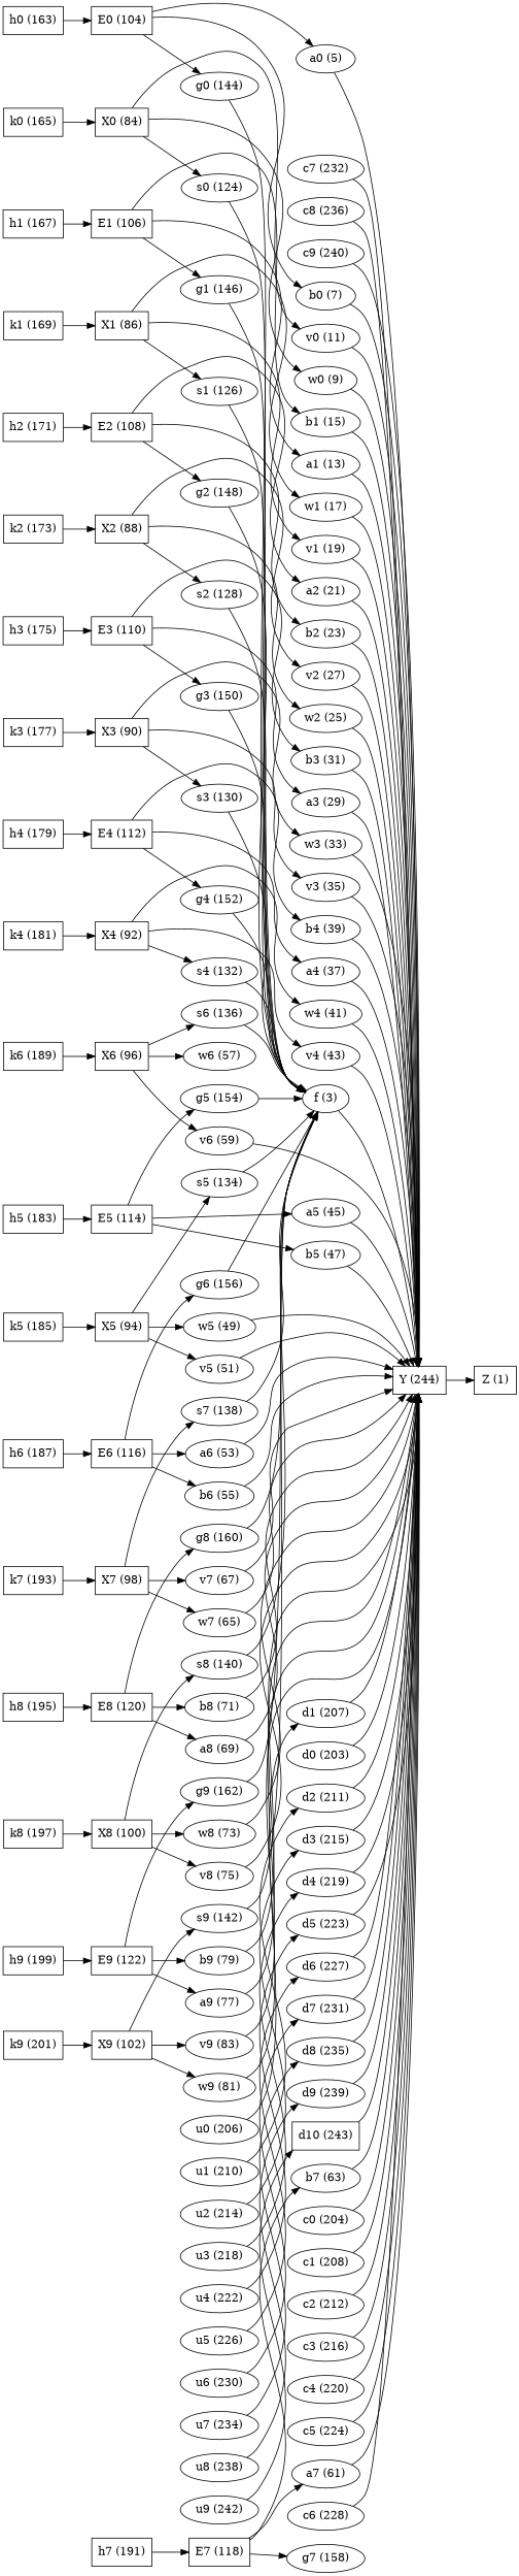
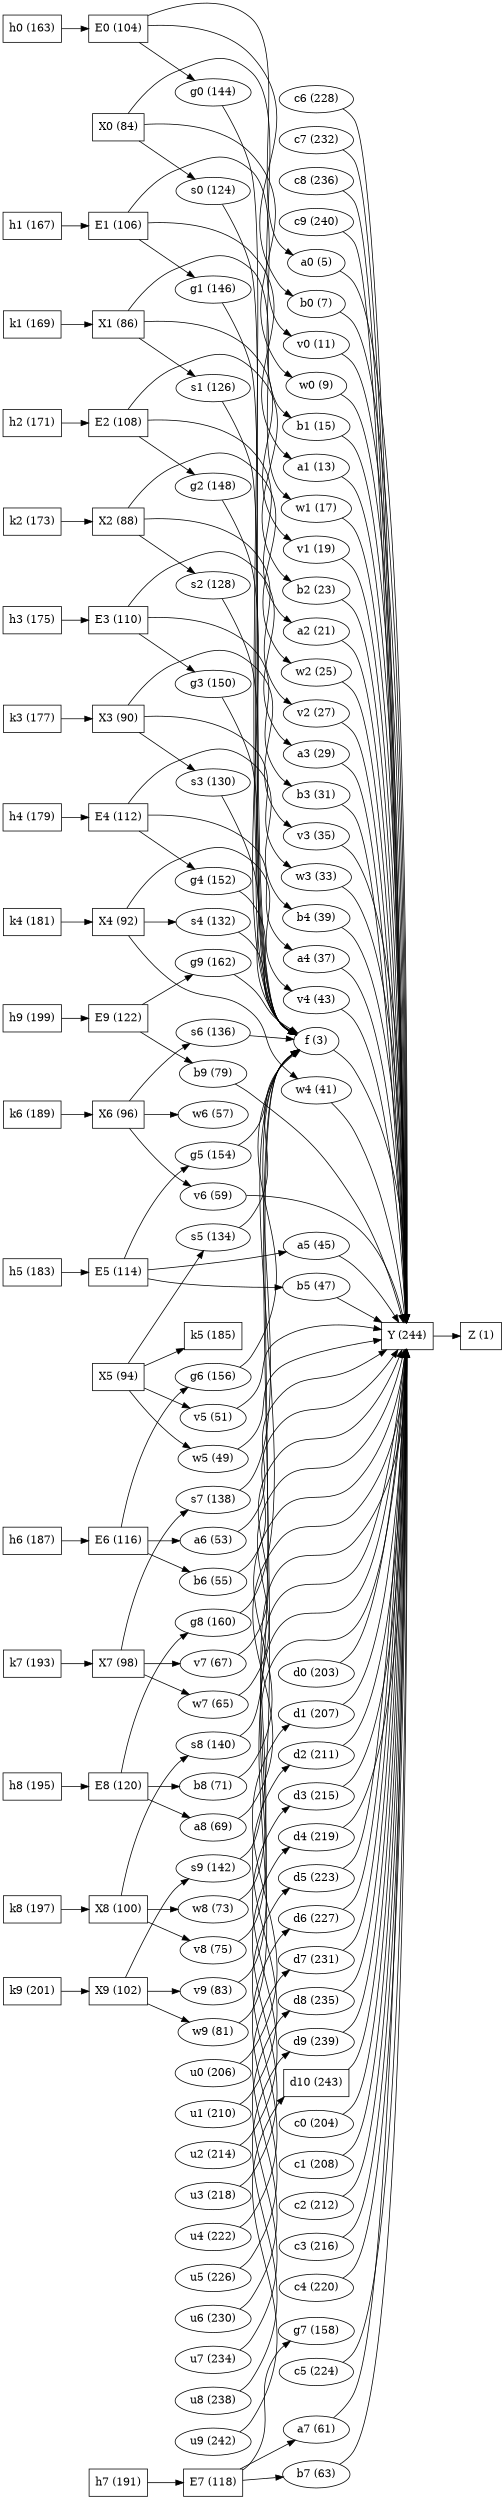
  digraph {
    rankdir=LR
    node [color=black]
    Z [label="\N (1)" shape=polygon]
    Y [label="\N (244)" shape=polygon]
    f [label="\N (3)"]
    d0 [label="\N (203)"]
    d1 [label="\N (207)"]
    d2 [label="\N (211)"]
    d3 [label="\N (215)"]
    d4 [label="\N (219)"]
    d5 [label="\N (223)"]
    d6 [label="\N (227)"]
    d7 [label="\N (231)"]
    d8 [label="\N (235)"]
    d9 [label="\N (239)"]
    d10 [label="\N (243)" shape=polygon]
    E0 [label="\N (104)" shape=polygon]
    a0 [label="\N (5)"]
    b0 [label="\N (7)"]
    g0 [label="\N (144)"]
    X0 [label="\N (84)" shape=polygon]
    w0 [label="\N (9)"]
    v0 [label="\N (11)"]
    s0 [label="\N (124)"]
    h0 [label="\N (163)" shape=polygon]
-   k0 [label="\N (165)" shape=polygon]
    c0 [label="\N (204)"]
    u0 [label="\N (206)"]
    E1 [label="\N (106)" shape=polygon]
    a1 [label="\N (13)"]
    b1 [label="\N (15)"]
    g1 [label="\N (146)"]
    X1 [label="\N (86)" shape=polygon]
    w1 [label="\N (17)"]
    v1 [label="\N (19)"]
    s1 [label="\N (126)"]
    h1 [label="\N (167)" shape=polygon]
    k1 [label="\N (169)" shape=polygon]
    c1 [label="\N (208)"]
    u1 [label="\N (210)"]
    E2 [label="\N (108)" shape=polygon]
    a2 [label="\N (21)"]
    b2 [label="\N (23)"]
    g2 [label="\N (148)"]
    X2 [label="\N (88)" shape=polygon]
    w2 [label="\N (25)"]
    v2 [label="\N (27)"]
    s2 [label="\N (128)"]
    h2 [label="\N (171)" shape=polygon]
    k2 [label="\N (173)" shape=polygon]
    c2 [label="\N (212)"]
    u2 [label="\N (214)"]
    E3 [label="\N (110)" shape=polygon]
    a3 [label="\N (29)"]
    b3 [label="\N (31)"]
    g3 [label="\N (150)"]
    X3 [label="\N (90)" shape=polygon]
    w3 [label="\N (33)"]
    v3 [label="\N (35)"]
    s3 [label="\N (130)"]
    h3 [label="\N (175)" shape=polygon]
    k3 [label="\N (177)" shape=polygon]
    c3 [label="\N (216)"]
    u3 [label="\N (218)"]
    E4 [label="\N (112)" shape=polygon]
    a4 [label="\N (37)"]
    b4 [label="\N (39)"]
    g4 [label="\N (152)"]
    X4 [label="\N (92)" shape=polygon]
    w4 [label="\N (41)"]
    v4 [label="\N (43)"]
    s4 [label="\N (132)"]
    h4 [label="\N (179)" shape=polygon]
    k4 [label="\N (181)" shape=polygon]
    c4 [label="\N (220)"]
    u4 [label="\N (222)"]
    E5 [label="\N (114)" shape=polygon]
    a5 [label="\N (45)"]
    b5 [label="\N (47)"]
    g5 [label="\N (154)"]
    X5 [label="\N (94)" shape=polygon]
    w5 [label="\N (49)"]
    v5 [label="\N (51)"]
    s5 [label="\N (134)"]
    h5 [label="\N (183)" shape=polygon]
    k5 [label="\N (185)" shape=polygon]
    c5 [label="\N (224)"]
    u5 [label="\N (226)"]
    E6 [label="\N (116)" shape=polygon]
    a6 [label="\N (53)"]
    b6 [label="\N (55)"]
    g6 [label="\N (156)"]
    X6 [label="\N (96)" shape=polygon]
    w6 [label="\N (57)"]
    v6 [label="\N (59)"]
    s6 [label="\N (136)"]
    h6 [label="\N (187)" shape=polygon]
    k6 [label="\N (189)" shape=polygon]
    c6 [label="\N (228)"]
    u6 [label="\N (230)"]
    E7 [label="\N (118)" shape=polygon]
    a7 [label="\N (61)"]
    b7 [label="\N (63)"]
    g7 [label="\N (158)"]
    X7 [label="\N (98)" shape=polygon]
    w7 [label="\N (65)"]
    v7 [label="\N (67)"]
    s7 [label="\N (138)"]
    h7 [label="\N (191)" shape=polygon]
    k7 [label="\N (193)" shape=polygon]
    c7 [label="\N (232)"]
    u7 [label="\N (234)"]
    E8 [label="\N (120)" shape=polygon]
    a8 [label="\N (69)"]
    b8 [label="\N (71)"]
    g8 [label="\N (160)"]
    X8 [label="\N (100)" shape=polygon]
    w8 [label="\N (73)"]
    v8 [label="\N (75)"]
    s8 [label="\N (140)"]
    h8 [label="\N (195)" shape=polygon]
    k8 [label="\N (197)" shape=polygon]
    c8 [label="\N (236)"]
    u8 [label="\N (238)"]
    E9 [label="\N (122)" shape=polygon]
-   a9 [label="\N (77)"]
    b9 [label="\N (79)"]
    g9 [label="\N (162)"]
    X9 [label="\N (102)" shape=polygon]
    w9 [label="\N (81)"]
    v9 [label="\N (83)"]
    s9 [label="\N (142)"]
    h9 [label="\N (199)" shape=polygon]
    k9 [label="\N (201)" shape=polygon]
    c9 [label="\N (240)"]
    u9 [label="\N (242)"]
    Y -> Z
    f -> Y
    d0 -> Y
    d1 -> Y
    d2 -> Y
    d3 -> Y
    d4 -> Y
    d5 -> Y
    d6 -> Y
    d7 -> Y
    d8 -> Y
    d9 -> Y
    d10 -> Y
    E0 -> a0
    E0 -> b0
    E0 -> g0
    a0 -> Y
    b0 -> Y
    g0 -> f
    X0 -> w0
    X0 -> v0
    X0 -> s0
    w0 -> Y
    v0 -> Y
    s0 -> f
    h0 -> E0
-   k0 -> X0
    c0 -> Y
    u0 -> d1
    E1 -> a1
    E1 -> b1
    E1 -> g1
    a1 -> Y
    b1 -> Y
    g1 -> f
    X1 -> w1
    X1 -> v1
    X1 -> s1
    w1 -> Y
    v1 -> Y
    s1 -> f
    h1 -> E1
    k1 -> X1
    c1 -> Y
    u1 -> d2
    E2 -> a2
    E2 -> b2
    E2 -> g2
    a2 -> Y
    b2 -> Y
    g2 -> f
    X2 -> w2
    X2 -> v2
    X2 -> s2
    w2 -> Y
    v2 -> Y
    s2 -> f
    h2 -> E2
    k2 -> X2
    c2 -> Y
    u2 -> d3
    E3 -> a3
    E3 -> b3
    E3 -> g3
    a3 -> Y
    b3 -> Y
    g3 -> f
    X3 -> w3
    X3 -> v3
    X3 -> s3
    w3 -> Y
    v3 -> Y
    s3 -> f
    h3 -> E3
    k3 -> X3
    c3 -> Y
    u3 -> d4
    E4 -> a4
    E4 -> b4
    E4 -> g4
    a4 -> Y
    b4 -> Y
    g4 -> f
    X4 -> w4
    X4 -> v4
    X4 -> s4
    w4 -> Y
    v4 -> Y
    s4 -> f
    h4 -> E4
    k4 -> X4
    c4 -> Y
    u4 -> d5
    E5 -> a5
    E5 -> b5
    E5 -> g5
    a5 -> Y
    b5 -> Y
    g5 -> f
    X5 -> w5
    X5 -> v5
    X5 -> s5
    w5 -> Y
    v5 -> Y
    s5 -> f
    h5 -> E5
-   k5 -> X5
+   X5 -> k5
    c5 -> Y
    u5 -> d6
    E6 -> a6
    E6 -> b6
    E6 -> g6
    a6 -> Y
    b6 -> Y
    g6 -> f
    X6 -> w6
    X6 -> v6
    X6 -> s6
    v6 -> Y
    s6 -> f
    h6 -> E6
    k6 -> X6
    c6 -> Y
    u6 -> d7
    E7 -> a7
    E7 -> b7
    E7 -> g7
    a7 -> Y
    b7 -> Y
    X7 -> w7
    X7 -> v7
    X7 -> s7
    w7 -> Y
    v7 -> Y
    s7 -> f
    h7 -> E7
    k7 -> X7
    c7 -> Y
    u7 -> d8
    E8 -> a8
    E8 -> b8
    E8 -> g8
    a8 -> Y
    b8 -> Y
    g8 -> f
    X8 -> w8
    X8 -> v8
    X8 -> s8
    w8 -> Y
    v8 -> Y
    s8 -> f
    h8 -> E8
    k8 -> X8
    c8 -> Y
    u8 -> d9
-   E9 -> a9
    E9 -> b9
    E9 -> g9
-   a9 -> Y
    b9 -> Y
    g9 -> f
    X9 -> w9
    X9 -> v9
    X9 -> s9
    w9 -> Y
    v9 -> Y
    s9 -> f
    h9 -> E9
    k9 -> X9
    c9 -> Y
    u9 -> d10
  }
